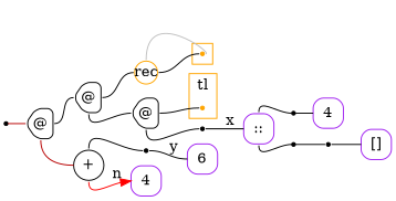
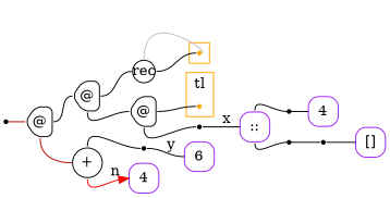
  digraph {
    labeldistance=0
    nodesep=.175
    rankdir=LR
    ranksep=.175
    node [fixedsize=true orientation=90 shape=point style=rounded]
    edge [arrowhead=none arrowtail=none headport=w tailport=e]
    ndcluster_nd395 [color=orange style=""]
    ndcluster_nd338 [color=orange style=""]
    nd1 [orientation="" style=""]
    n4 [color="#000000" height=.4 label="@" shape=house width=.4]
    n5 [color=purple height=.4 label=4 shape=square width=.4]
    n6 [color=purple height=.4 label="[]" shape=square width=.4]
    n7 [color=purple height=.4 label="::" shape=square width=.4]
    n8 [label=" "]
    n9 [label=" "]
    n10 [color=purple height=.4 label=6 shape=square width=.4]
-   n11 [color=orange height=.3 label=rec shape=circle width=.3 orientation=""]
+   n11 [color="#000000" height=.3 label=rec shape=circle width=.3 orientation=""]
    n12 [color="#000000" height=.4 label="@" shape=house width=.4]
    n13 [color="#000000" height=.4 label="+" shape=circle width=.4 orientation=""]
    n14 [color="#000000" height=.4 label="@" shape=house width=.4]
    n15 [label=" "]
    n16 [label=" "]
    n17 [color=purple height=.4 label=4 shape=square width=.4]
    n18 [label=" "]
    subgraph cluster_1 {
      color=orange
      style=fill
      ndcluster_nd395
    }
    subgraph cluster_2 {
      color=orange
      label=tl
      style=fill
      ndcluster_nd338
    }
    nd1 -> n4 [color="#b70000"]
    n4 -> n12
    n4 -> n13 [color="#b70000" tailport=s]
    n7 -> n8 [tailport=n]
    n7 -> n9 [tailport=s]
    n8 -> n5
    n9 -> n18
    n11 -> ndcluster_nd395 [color=grey dir=back headport=e tailport=n]
    n11 -> ndcluster_nd395
    n12 -> n11 [color=black]
    n12 -> n14 [tailport=s]
    n13 -> n16 [tailport=n]
    n13 -> n17 [arrowhead=normal color=red label=n tailport=s]
    n14 -> ndcluster_nd338
    n14 -> n15 [tailport=s]
    n15 -> n7 [label=x]
    n16 -> n10 [label=y]
    n18 -> n6
  }
